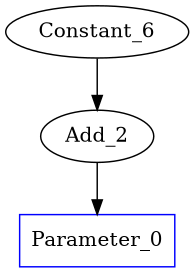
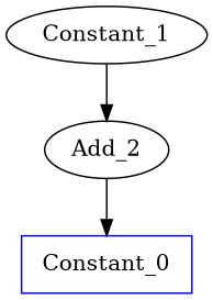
  digraph {
    node [color=black shape=ellipse]
-   Parameter_0 [color=blue shape=box]
+   Parameter_0 [color=blue shape=box label=Constant_0]
    Add_2
-   Constant_1 [label=Constant_6]
+   Constant_1
    Add_2 -> Parameter_0
    Constant_1 -> Add_2
  }
